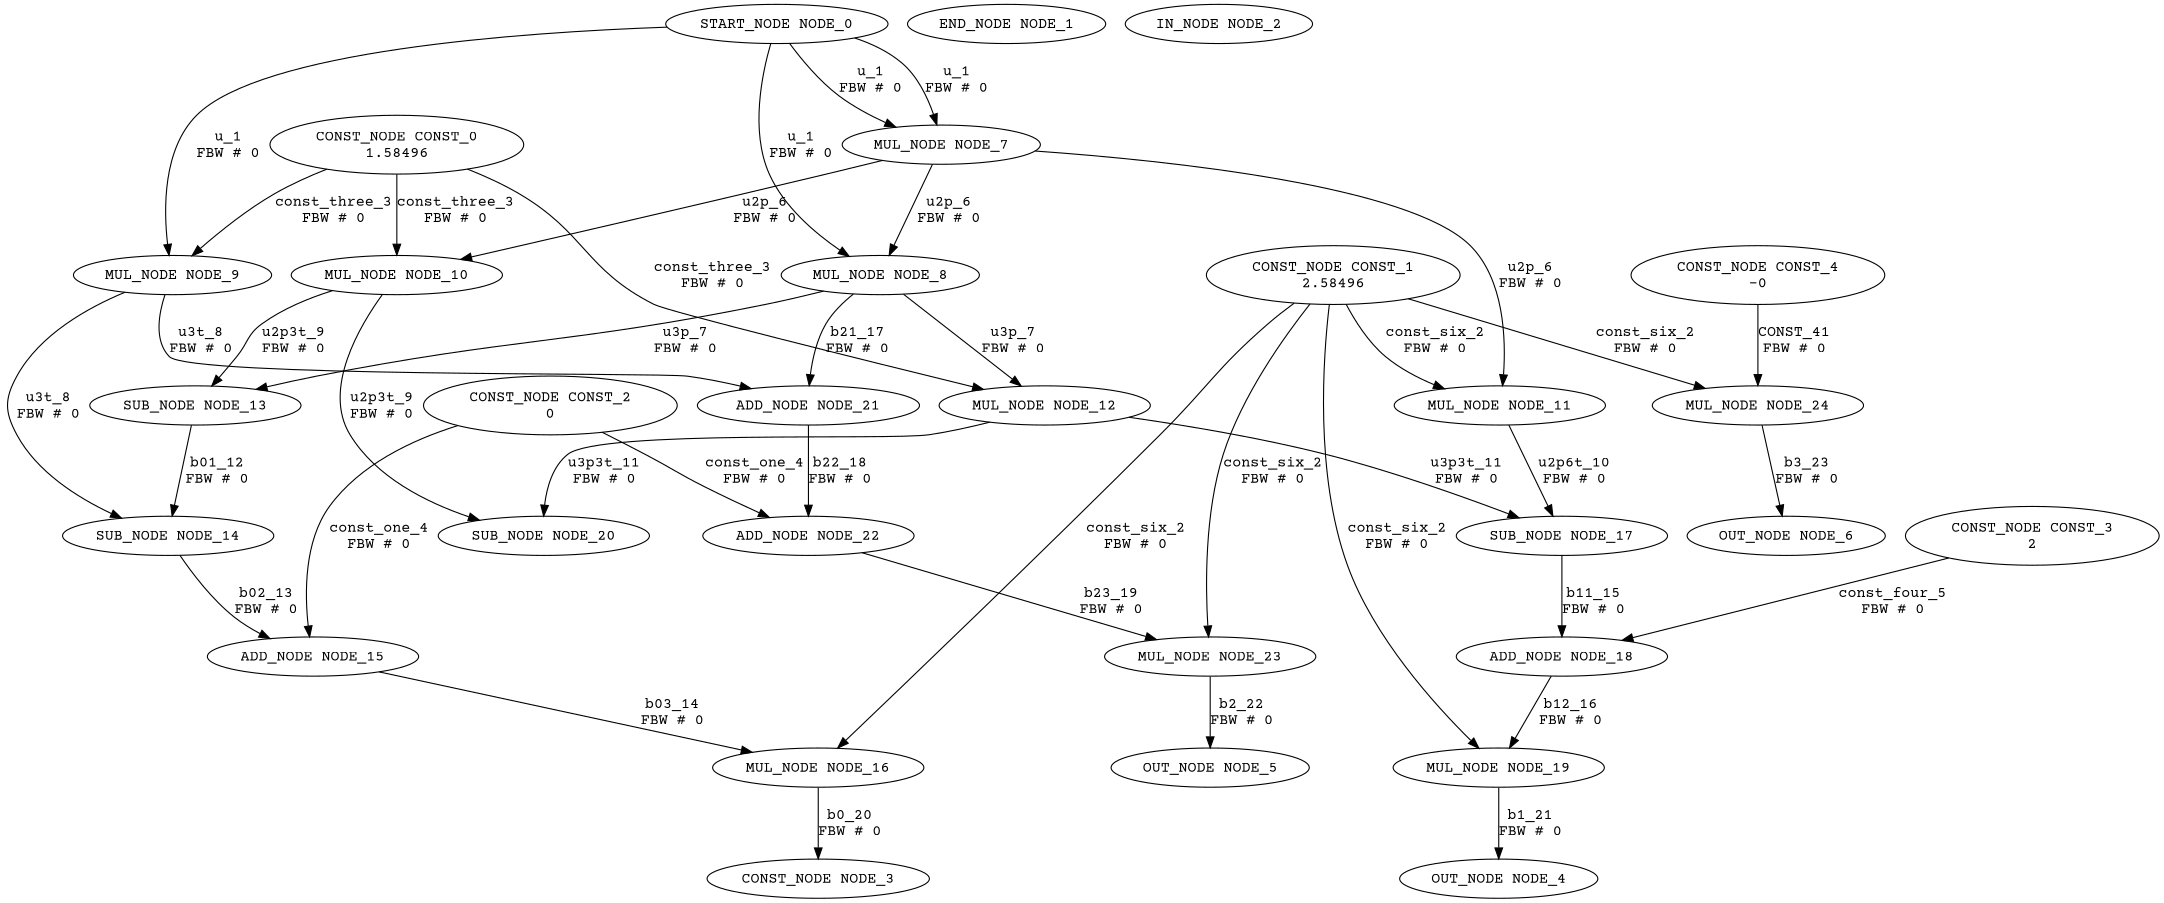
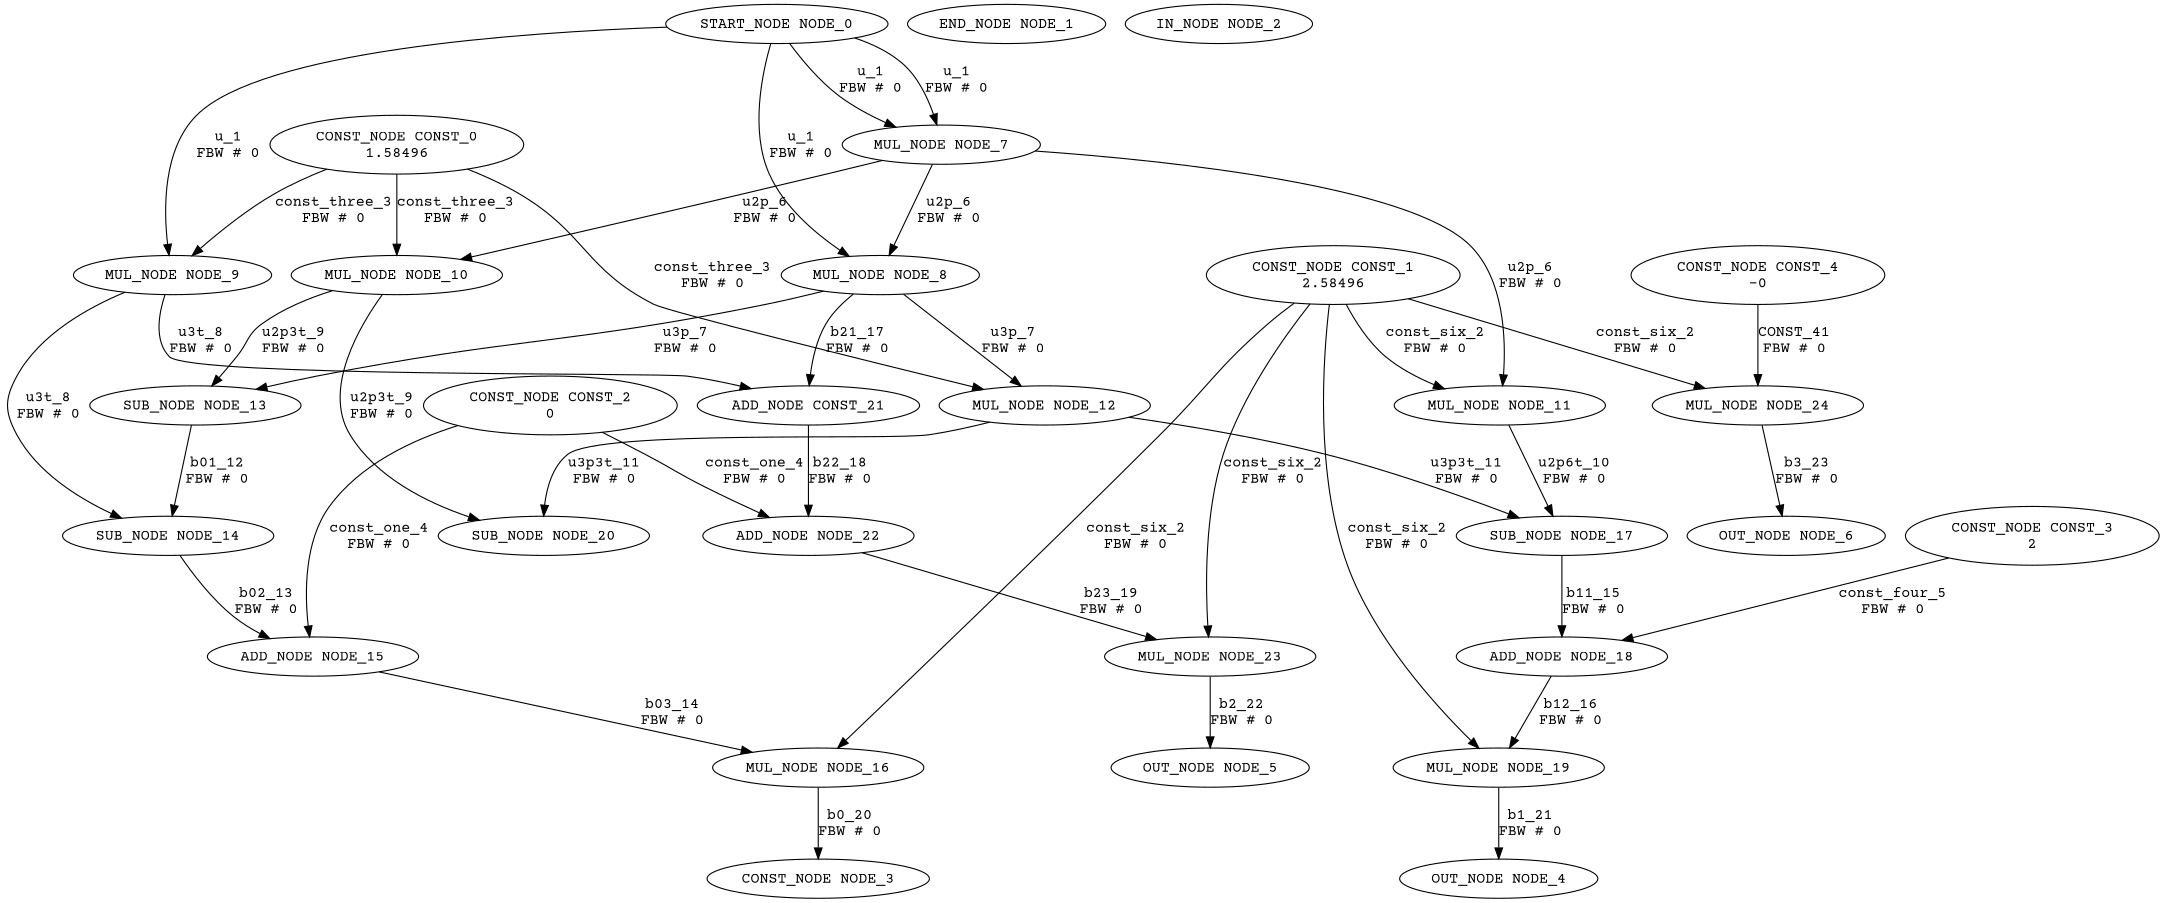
  digraph {
    fontname="Courier Prime"
    node [fontname="Courier Prime"]
    edge [fontname="Courier Prime"]
    n1 [label="START_NODE NODE_0"]
    n2 [label="MUL_NODE NODE_7"]
    n3 [label="MUL_NODE NODE_8"]
    n4 [label="MUL_NODE NODE_9"]
    n5 [label="MUL_NODE NODE_10"]
    n6 [label="MUL_NODE NODE_11"]
    n7 [label="MUL_NODE NODE_12"]
    n8 [label="SUB_NODE NODE_13"]
-   n9 [label="ADD_NODE NODE_21"]
+   n9 [label="ADD_NODE CONST_21"]
    n10 [label="SUB_NODE NODE_14"]
    n11 [label="END_NODE NODE_1"]
    n12 [label="IN_NODE NODE_2"]
    n13 [label="CONST_NODE NODE_3"]
    n14 [label="MUL_NODE NODE_16"]
    n15 [label="OUT_NODE NODE_4"]
    n16 [label="MUL_NODE NODE_19"]
    n17 [label="OUT_NODE NODE_5"]
    n18 [label="MUL_NODE NODE_23"]
    n19 [label="OUT_NODE NODE_6"]
    n20 [label="MUL_NODE NODE_24"]
    n21 [label="CONST_NODE CONST_0\n1.58496"]
    n22 [label="SUB_NODE NODE_20"]
    n23 [label="SUB_NODE NODE_17"]
    n24 [label="CONST_NODE CONST_1\n2.58496"]
    n25 [label="CONST_NODE CONST_2\n0"]
    n26 [label="ADD_NODE NODE_15"]
    n27 [label="ADD_NODE NODE_22"]
    n28 [label="CONST_NODE CONST_3\n2"]
    n29 [label="ADD_NODE NODE_18"]
    n30 [label="CONST_NODE CONST_4\n-0"]
    n1 -> n2 [label="u_1\nFBW # 0"]
    n1 -> n2 [label="u_1\nFBW # 0"]
    n1 -> n3 [label="u_1\nFBW # 0"]
    n1 -> n4 [label="u_1\nFBW # 0"]
    n2 -> n3 [label="u2p_6\nFBW # 0"]
    n2 -> n5 [label="u2p_6\nFBW # 0"]
    n2 -> n6 [label="u2p_6\nFBW # 0"]
    n3 -> n7 [label="u3p_7\nFBW # 0"]
    n3 -> n8 [label="u3p_7\nFBW # 0"]
    n3 -> n9 [label="b21_17\nFBW # 0"]
    n4 -> n9 [label="u3t_8\nFBW # 0"]
    n4 -> n10 [label="u3t_8\nFBW # 0"]
    n5 -> n8 [label="u2p3t_9\nFBW # 0"]
    n5 -> n22 [label="u2p3t_9\nFBW # 0"]
    n6 -> n23 [label="u2p6t_10\nFBW # 0"]
    n7 -> n22 [label="u3p3t_11\nFBW # 0"]
    n7 -> n23 [label="u3p3t_11\nFBW # 0"]
    n8 -> n10 [label="b01_12\nFBW # 0"]
    n9 -> n27 [label="b22_18\nFBW # 0"]
    n10 -> n26 [label="b02_13\nFBW # 0"]
    n14 -> n13 [label="b0_20\nFBW # 0"]
    n16 -> n15 [label="b1_21\nFBW # 0"]
    n18 -> n17 [label="b2_22\nFBW # 0"]
    n20 -> n19 [label="b3_23\nFBW # 0"]
    n21 -> n4 [label="const_three_3\nFBW # 0"]
    n21 -> n5 [label="const_three_3\nFBW # 0"]
    n21 -> n7 [label="const_three_3\nFBW # 0"]
    n23 -> n29 [label="b11_15\nFBW # 0"]
    n24 -> n6 [label="const_six_2\nFBW # 0"]
    n24 -> n14 [label="const_six_2\nFBW # 0"]
    n24 -> n16 [label="const_six_2\nFBW # 0"]
    n24 -> n18 [label="const_six_2\nFBW # 0"]
    n24 -> n20 [label="const_six_2\nFBW # 0"]
    n25 -> n26 [label="const_one_4\nFBW # 0"]
    n25 -> n27 [label="const_one_4\nFBW # 0"]
    n26 -> n14 [label="b03_14\nFBW # 0"]
    n27 -> n18 [label="b23_19\nFBW # 0"]
    n28 -> n29 [label="const_four_5\nFBW # 0"]
    n29 -> n16 [label="b12_16\nFBW # 0"]
    n30 -> n20 [label="CONST_41\nFBW # 0"]
  }
